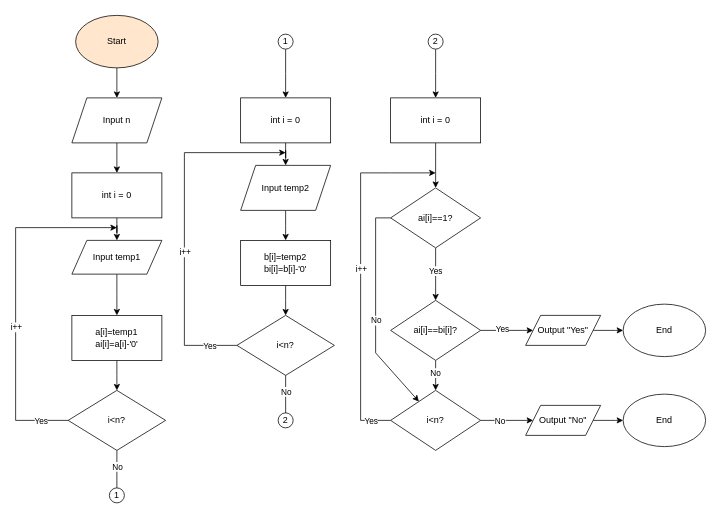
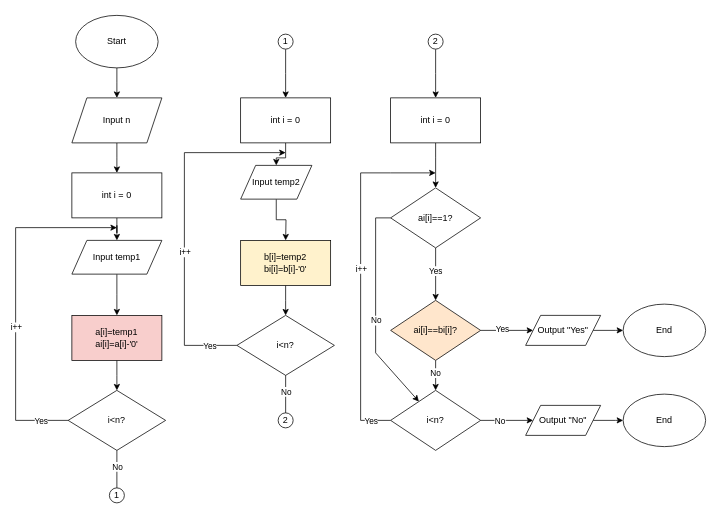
  <mxCell id="0" />
  <mxCell id="1" parent="0" />
  <mxCell id="2" style="edgeStyle=orthogonalEdgeStyle;rounded=0;orthogonalLoop=1;jettySize=auto;html=1;" edge="1" parent="1" source="3"><mxGeometry relative="1" as="geometry"><mxPoint x="155" y="130" as="targetPoint" /></mxGeometry></mxCell>
- <mxCell id="3" value="Start" style="ellipse;whiteSpace=wrap;html=1;fillColor=#ffe6cc;" vertex="1" parent="1"><mxGeometry x="100" y="20" width="110" height="70" as="geometry" /></mxCell>
+ <mxCell id="3" value="Start" style="ellipse;whiteSpace=wrap;html=1;" vertex="1" parent="1"><mxGeometry x="100" y="20" width="110" height="70" as="geometry" /></mxCell>
  <mxCell id="4" style="edgeStyle=orthogonalEdgeStyle;rounded=0;orthogonalLoop=1;jettySize=auto;html=1;" edge="1" parent="1" source="5"><mxGeometry relative="1" as="geometry"><mxPoint x="155" y="230" as="targetPoint" /></mxGeometry></mxCell>
  <mxCell id="5" value="Input n" style="shape=parallelogram;perimeter=parallelogramPerimeter;whiteSpace=wrap;html=1;fixedSize=1;" vertex="1" parent="1"><mxGeometry x="95" y="130" width="120" height="60" as="geometry" /></mxCell>
  <mxCell id="6" style="edgeStyle=orthogonalEdgeStyle;rounded=0;orthogonalLoop=1;jettySize=auto;html=1;entryX=0.5;entryY=0;entryDx=0;entryDy=0;" edge="1" parent="1" source="7" target="9"><mxGeometry relative="1" as="geometry" /></mxCell>
  <mxCell id="7" value="int i = 0" style="rounded=0;whiteSpace=wrap;html=1;" vertex="1" parent="1"><mxGeometry x="95" y="230" width="120" height="60" as="geometry" /></mxCell>
  <mxCell id="8" style="edgeStyle=orthogonalEdgeStyle;rounded=0;orthogonalLoop=1;jettySize=auto;html=1;" edge="1" parent="1" source="9"><mxGeometry relative="1" as="geometry"><mxPoint x="155" y="420" as="targetPoint" /></mxGeometry></mxCell>
  <mxCell id="9" value="Input temp1" style="shape=parallelogram;perimeter=parallelogramPerimeter;whiteSpace=wrap;html=1;fixedSize=1;" vertex="1" parent="1"><mxGeometry x="95" y="320" width="120" height="45" as="geometry" /></mxCell>
  <mxCell id="10" style="edgeStyle=orthogonalEdgeStyle;rounded=0;orthogonalLoop=1;jettySize=auto;html=1;" edge="1" parent="1" source="11"><mxGeometry relative="1" as="geometry"><mxPoint x="155" y="520" as="targetPoint" /></mxGeometry></mxCell>
- <mxCell id="11" value="a[i]=temp1&lt;br&gt;ai[i]=a[i]-'0'" style="rounded=0;whiteSpace=wrap;html=1;" vertex="1" parent="1"><mxGeometry x="95" y="420" width="120" height="60" as="geometry" /></mxCell>
+ <mxCell id="11" value="a[i]=temp1&lt;br&gt;ai[i]=a[i]-'0'" style="rounded=0;whiteSpace=wrap;html=1;fillColor=#f8cecc;" vertex="1" parent="1"><mxGeometry x="95" y="420" width="120" height="60" as="geometry" /></mxCell>
  <mxCell id="12" style="edgeStyle=orthogonalEdgeStyle;rounded=0;orthogonalLoop=1;jettySize=auto;html=1;exitX=0;exitY=0.5;exitDx=0;exitDy=0;" edge="1" parent="1" source="15"><mxGeometry relative="1" as="geometry"><mxPoint x="155" y="303" as="targetPoint" /><mxPoint x="90.046" y="563.029" as="sourcePoint" /><Array as="points"><mxPoint y="560" x="20" /><mxPoint y="303" x="20" /></Array></mxGeometry></mxCell>
  <mxCell id="13" value="i++" style="edgeLabel;html=1;align=center;verticalAlign=middle;resizable=0;points=[];" connectable="0" vertex="1" parent="12"><mxGeometry x="-0.156" relative="1" as="geometry"><mxPoint as="offset" /></mxGeometry></mxCell>
  <mxCell id="14" value="Yes" style="edgeLabel;html=1;align=center;verticalAlign=middle;resizable=0;points=[];" connectable="0" vertex="1" parent="12"><mxGeometry x="-0.841" relative="1" as="geometry"><mxPoint as="offset" /></mxGeometry></mxCell>
  <mxCell id="15" value="i&amp;lt;n?" style="rhombus;whiteSpace=wrap;html=1;" vertex="1" parent="1"><mxGeometry x="90" y="520" width="130" height="80" as="geometry" /></mxCell>
  <mxCell id="16" value="" style="endArrow=none;html=1;rounded=0;entryX=0.5;entryY=1;entryDx=0;entryDy=0;" edge="1" parent="1" target="15"><mxGeometry width="50" height="50" relative="1" as="geometry"><mxPoint x="155" y="650" as="sourcePoint" /><mxPoint x="160" y="610" as="targetPoint" /></mxGeometry></mxCell>
  <mxCell id="17" value="No" style="edgeLabel;html=1;align=center;verticalAlign=middle;resizable=0;points=[];" connectable="0" vertex="1" parent="16"><mxGeometry x="0.154" relative="1" as="geometry"><mxPoint as="offset" /></mxGeometry></mxCell>
  <mxCell id="18" value="1" style="ellipse;whiteSpace=wrap;html=1;aspect=fixed;" vertex="1" parent="1"><mxGeometry x="145" y="650" width="20" height="20" as="geometry" /></mxCell>
  <mxCell id="19" style="edgeStyle=orthogonalEdgeStyle;rounded=0;orthogonalLoop=1;jettySize=auto;html=1;" edge="1" parent="1" source="20"><mxGeometry relative="1" as="geometry"><mxPoint x="380" y="130" as="targetPoint" /></mxGeometry></mxCell>
  <mxCell id="20" value="1" style="ellipse;whiteSpace=wrap;html=1;aspect=fixed;" vertex="1" parent="1"><mxGeometry x="370" y="45" width="20" height="20" as="geometry" /></mxCell>
  <mxCell id="21" style="edgeStyle=orthogonalEdgeStyle;rounded=0;orthogonalLoop=1;jettySize=auto;html=1;entryX=0.5;entryY=0;entryDx=0;entryDy=0;" edge="1" parent="1" source="22" target="24"><mxGeometry relative="1" as="geometry" /></mxCell>
  <mxCell id="22" value="int i = 0" style="rounded=0;whiteSpace=wrap;html=1;" vertex="1" parent="1"><mxGeometry x="320.03" y="130" width="120" height="60" as="geometry" /></mxCell>
  <mxCell id="23" style="edgeStyle=orthogonalEdgeStyle;rounded=0;orthogonalLoop=1;jettySize=auto;html=1;" edge="1" parent="1" source="24"><mxGeometry relative="1" as="geometry"><mxPoint x="380.03" y="320" as="targetPoint" /></mxGeometry></mxCell>
- <mxCell id="24" value="Input temp2" style="shape=parallelogram;perimeter=parallelogramPerimeter;whiteSpace=wrap;html=1;fixedSize=1;" vertex="1" parent="1"><mxGeometry x="320.03" y="220" width="120" height="60" as="geometry" /></mxCell>
+ <mxCell id="24" value="Input temp2" style="shape=parallelogram;perimeter=parallelogramPerimeter;whiteSpace=wrap;html=1;fixedSize=1;" vertex="1" parent="1"><mxGeometry x="320.03" y="220" width="95" height="45" as="geometry" /></mxCell>
  <mxCell id="25" style="edgeStyle=orthogonalEdgeStyle;rounded=0;orthogonalLoop=1;jettySize=auto;html=1;" edge="1" parent="1" source="26"><mxGeometry relative="1" as="geometry"><mxPoint x="380.03" y="420" as="targetPoint" /></mxGeometry></mxCell>
- <mxCell id="26" value="b[i]=temp2&lt;br&gt;bi[i]=b[i]-'0'" style="rounded=0;whiteSpace=wrap;html=1;" vertex="1" parent="1"><mxGeometry x="320.03" y="320" width="120" height="60" as="geometry" /></mxCell>
+ <mxCell id="26" value="b[i]=temp2&lt;br&gt;bi[i]=b[i]-'0'" style="rounded=0;whiteSpace=wrap;html=1;fillColor=#fff2cc;" vertex="1" parent="1"><mxGeometry x="320.03" y="320" width="120" height="60" as="geometry" /></mxCell>
  <mxCell id="27" style="edgeStyle=orthogonalEdgeStyle;rounded=0;orthogonalLoop=1;jettySize=auto;html=1;exitX=0;exitY=0.5;exitDx=0;exitDy=0;" edge="1" parent="1" source="30"><mxGeometry relative="1" as="geometry"><mxPoint x="380.03" y="203" as="targetPoint" /><mxPoint x="315.076" y="463.029" as="sourcePoint" /><Array as="points"><mxPoint x="245.03" y="460" /><mxPoint x="245.03" y="203" /></Array></mxGeometry></mxCell>
  <mxCell id="28" value="i++" style="edgeLabel;html=1;align=center;verticalAlign=middle;resizable=0;points=[];" connectable="0" vertex="1" parent="27"><mxGeometry x="-0.156" relative="1" as="geometry"><mxPoint as="offset" /></mxGeometry></mxCell>
  <mxCell id="29" value="Yes" style="edgeLabel;html=1;align=center;verticalAlign=middle;resizable=0;points=[];" connectable="0" vertex="1" parent="27"><mxGeometry x="-0.841" relative="1" as="geometry"><mxPoint as="offset" /></mxGeometry></mxCell>
  <mxCell id="30" value="i&amp;lt;n?" style="rhombus;whiteSpace=wrap;html=1;" vertex="1" parent="1"><mxGeometry x="315.03" y="420" width="130" height="80" as="geometry" /></mxCell>
  <mxCell id="31" value="" style="endArrow=none;html=1;rounded=0;entryX=0.5;entryY=1;entryDx=0;entryDy=0;" edge="1" parent="1" target="30"><mxGeometry width="50" height="50" relative="1" as="geometry"><mxPoint x="380.03" y="550" as="sourcePoint" /><mxPoint x="385.03" y="510" as="targetPoint" /></mxGeometry></mxCell>
  <mxCell id="32" value="No" style="edgeLabel;html=1;align=center;verticalAlign=middle;resizable=0;points=[];" connectable="0" vertex="1" parent="31"><mxGeometry x="0.154" relative="1" as="geometry"><mxPoint as="offset" /></mxGeometry></mxCell>
  <mxCell id="33" value="2" style="ellipse;whiteSpace=wrap;html=1;aspect=fixed;" vertex="1" parent="1"><mxGeometry x="370.03" y="550" width="20" height="20" as="geometry" /></mxCell>
  <mxCell id="34" style="edgeStyle=orthogonalEdgeStyle;rounded=0;orthogonalLoop=1;jettySize=auto;html=1;" edge="1" parent="1" source="35"><mxGeometry relative="1" as="geometry"><mxPoint x="580" y="130" as="targetPoint" /></mxGeometry></mxCell>
  <mxCell id="35" value="2" style="ellipse;whiteSpace=wrap;html=1;aspect=fixed;" vertex="1" parent="1"><mxGeometry x="570" y="45" width="20" height="20" as="geometry" /></mxCell>
  <mxCell id="36" style="edgeStyle=orthogonalEdgeStyle;rounded=0;orthogonalLoop=1;jettySize=auto;html=1;" edge="1" parent="1" source="37" target="40"><mxGeometry relative="1" as="geometry"><mxPoint x="580" y="250" as="targetPoint" /><Array as="points"><mxPoint x="580" y="210" /><mxPoint x="580" y="210" /></Array></mxGeometry></mxCell>
  <mxCell id="37" value="int i = 0" style="rounded=0;whiteSpace=wrap;html=1;" vertex="1" parent="1"><mxGeometry x="520" y="130" width="120" height="60" as="geometry" /></mxCell>
  <mxCell id="38" style="edgeStyle=orthogonalEdgeStyle;rounded=0;orthogonalLoop=1;jettySize=auto;html=1;" edge="1" parent="1" source="40"><mxGeometry relative="1" as="geometry"><mxPoint x="580" y="400" as="targetPoint" /></mxGeometry></mxCell>
  <mxCell id="39" value="Yes" style="edgeLabel;html=1;align=center;verticalAlign=middle;resizable=0;points=[];" connectable="0" vertex="1" parent="38"><mxGeometry x="-0.171" y="2" relative="1" as="geometry"><mxPoint x="-3" y="1" as="offset" /></mxGeometry></mxCell>
  <mxCell id="40" value="ai[i]==1?" style="rhombus;whiteSpace=wrap;html=1;" vertex="1" parent="1"><mxGeometry x="520" y="250" width="120" height="80" as="geometry" /></mxCell>
  <mxCell id="41" style="edgeStyle=orthogonalEdgeStyle;rounded=0;orthogonalLoop=1;jettySize=auto;html=1;" edge="1" parent="1" source="45"><mxGeometry relative="1" as="geometry"><mxPoint x="580" y="520" as="targetPoint" /></mxGeometry></mxCell>
  <mxCell id="42" value="No" style="edgeLabel;html=1;align=center;verticalAlign=middle;resizable=0;points=[];" connectable="0" vertex="1" parent="41"><mxGeometry x="-0.23" relative="1" as="geometry"><mxPoint x="-1" as="offset" /></mxGeometry></mxCell>
  <mxCell id="43" style="edgeStyle=orthogonalEdgeStyle;rounded=0;orthogonalLoop=1;jettySize=auto;html=1;" edge="1" parent="1" source="45"><mxGeometry relative="1" as="geometry"><mxPoint x="710" y="440" as="targetPoint" /></mxGeometry></mxCell>
  <mxCell id="44" value="Yes" style="edgeLabel;html=1;align=center;verticalAlign=middle;resizable=0;points=[];" connectable="0" vertex="1" parent="43"><mxGeometry x="-0.198" y="2" relative="1" as="geometry"><mxPoint as="offset" /></mxGeometry></mxCell>
- <mxCell id="45" value="ai[i]==bi[i]?" style="rhombus;whiteSpace=wrap;html=1;" vertex="1" parent="1"><mxGeometry x="520" y="400" width="120" height="80" as="geometry" /></mxCell>
+ <mxCell id="45" value="ai[i]==bi[i]?" style="rhombus;whiteSpace=wrap;html=1;fillColor=#ffe6cc;" vertex="1" parent="1"><mxGeometry x="520" y="400" width="120" height="80" as="geometry" /></mxCell>
  <mxCell id="46" style="edgeStyle=orthogonalEdgeStyle;rounded=0;orthogonalLoop=1;jettySize=auto;html=1;" edge="1" parent="1" source="51"><mxGeometry relative="1" as="geometry"><mxPoint x="580" y="230" as="targetPoint" /><Array as="points"><mxPoint x="480" y="560" /><mxPoint x="480" y="230" /><mxPoint x="520" y="230" /></Array></mxGeometry></mxCell>
  <mxCell id="47" value="Yes" style="edgeLabel;html=1;align=center;verticalAlign=middle;resizable=0;points=[];" connectable="0" vertex="1" parent="46"><mxGeometry x="-0.887" relative="1" as="geometry"><mxPoint as="offset" /></mxGeometry></mxCell>
  <mxCell id="48" value="i++" style="edgeLabel;html=1;align=center;verticalAlign=middle;resizable=0;points=[];" connectable="0" vertex="1" parent="46"><mxGeometry x="0.036" relative="1" as="geometry"><mxPoint as="offset" /></mxGeometry></mxCell>
  <mxCell id="49" style="edgeStyle=orthogonalEdgeStyle;rounded=0;orthogonalLoop=1;jettySize=auto;html=1;" edge="1" parent="1" source="51"><mxGeometry relative="1" as="geometry"><mxPoint x="710" y="560" as="targetPoint" /></mxGeometry></mxCell>
  <mxCell id="50" value="No" style="edgeLabel;html=1;align=center;verticalAlign=middle;resizable=0;points=[];" connectable="0" vertex="1" parent="49"><mxGeometry x="-0.055" y="3" relative="1" as="geometry"><mxPoint x="-8" y="3" as="offset" /></mxGeometry></mxCell>
  <mxCell id="51" value="i&amp;lt;n?" style="rhombus;whiteSpace=wrap;html=1;" vertex="1" parent="1"><mxGeometry x="520" y="520" width="120" height="80" as="geometry" /></mxCell>
  <mxCell id="52" style="edgeStyle=orthogonalEdgeStyle;rounded=0;orthogonalLoop=1;jettySize=auto;html=1;" edge="1" parent="1" source="53"><mxGeometry relative="1" as="geometry"><mxPoint x="830" y="440" as="targetPoint" /></mxGeometry></mxCell>
  <mxCell id="53" value="Output &quot;Yes&quot;" style="shape=parallelogram;perimeter=parallelogramPerimeter;whiteSpace=wrap;html=1;fixedSize=1;" vertex="1" parent="1"><mxGeometry x="700" y="420" width="100" height="40" as="geometry" /></mxCell>
  <mxCell id="54" value="End" style="ellipse;whiteSpace=wrap;html=1;" vertex="1" parent="1"><mxGeometry x="830" y="405" width="110" height="70" as="geometry" /></mxCell>
  <mxCell id="55" style="edgeStyle=orthogonalEdgeStyle;rounded=0;orthogonalLoop=1;jettySize=auto;html=1;" edge="1" parent="1" source="56"><mxGeometry relative="1" as="geometry"><mxPoint x="830" y="560" as="targetPoint" /></mxGeometry></mxCell>
  <mxCell id="56" value="Output &quot;No&quot;" style="shape=parallelogram;perimeter=parallelogramPerimeter;whiteSpace=wrap;html=1;fixedSize=1;" vertex="1" parent="1"><mxGeometry x="700" y="540" width="100" height="40" as="geometry" /></mxCell>
  <mxCell id="57" value="End" style="ellipse;whiteSpace=wrap;html=1;" vertex="1" parent="1"><mxGeometry x="830" y="525" width="110" height="70" as="geometry" /></mxCell>
  <mxCell id="58" value="" style="endArrow=none;html=1;rounded=0;" edge="1" parent="1"><mxGeometry width="50" height="50" relative="1" as="geometry"><mxPoint x="500" y="470" as="sourcePoint" /><mxPoint x="520" y="290" as="targetPoint" /><Array as="points"><mxPoint x="500" y="290" /></Array></mxGeometry></mxCell>
  <mxCell id="59" value="No" style="edgeLabel;html=1;align=center;verticalAlign=middle;resizable=0;points=[];" connectable="0" vertex="1" parent="58"><mxGeometry x="-0.559" y="-1" relative="1" as="geometry"><mxPoint x="-1" as="offset" /></mxGeometry></mxCell>
  <mxCell id="60" value="" style="endArrow=classic;html=1;rounded=0;" edge="1" parent="1" target="51"><mxGeometry width="50" height="50" relative="1" as="geometry"><mxPoint x="500" y="470" as="sourcePoint" /><mxPoint x="550" y="420" as="targetPoint" /></mxGeometry></mxCell>
